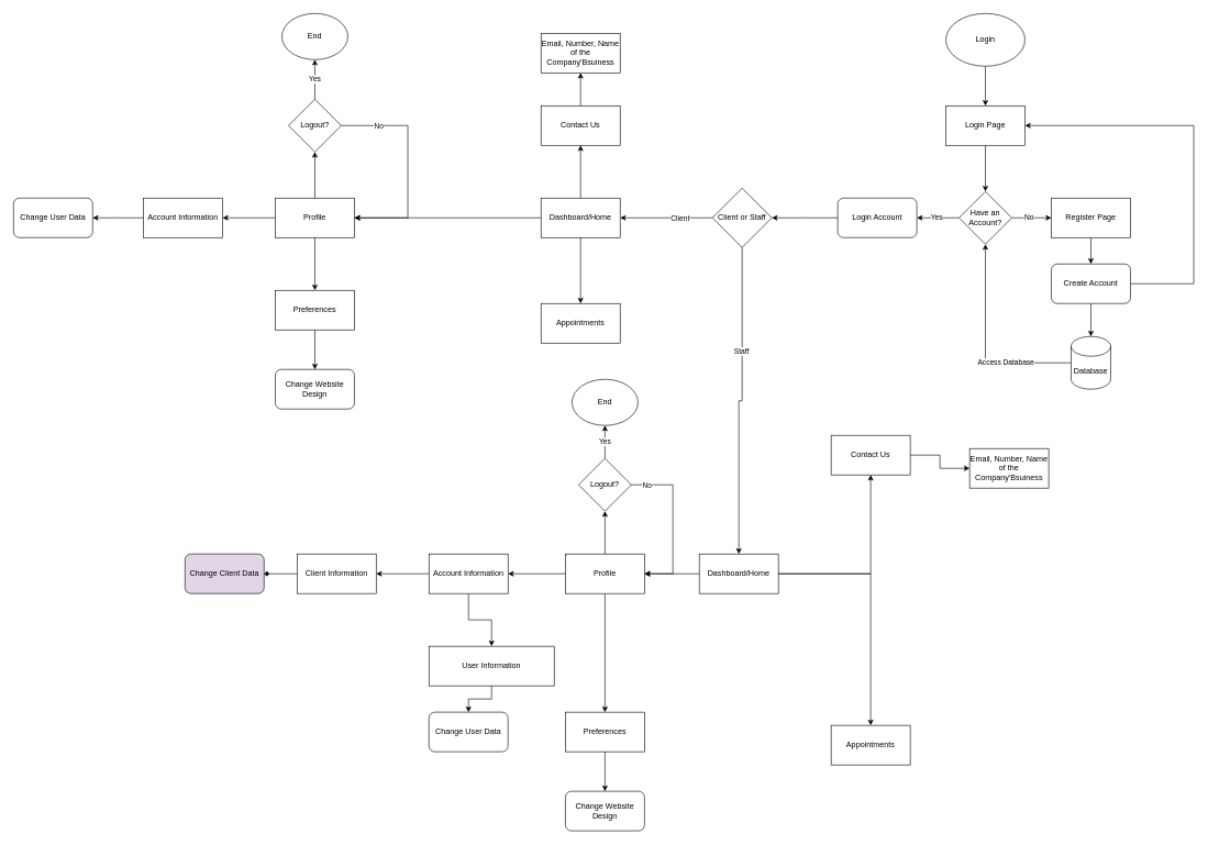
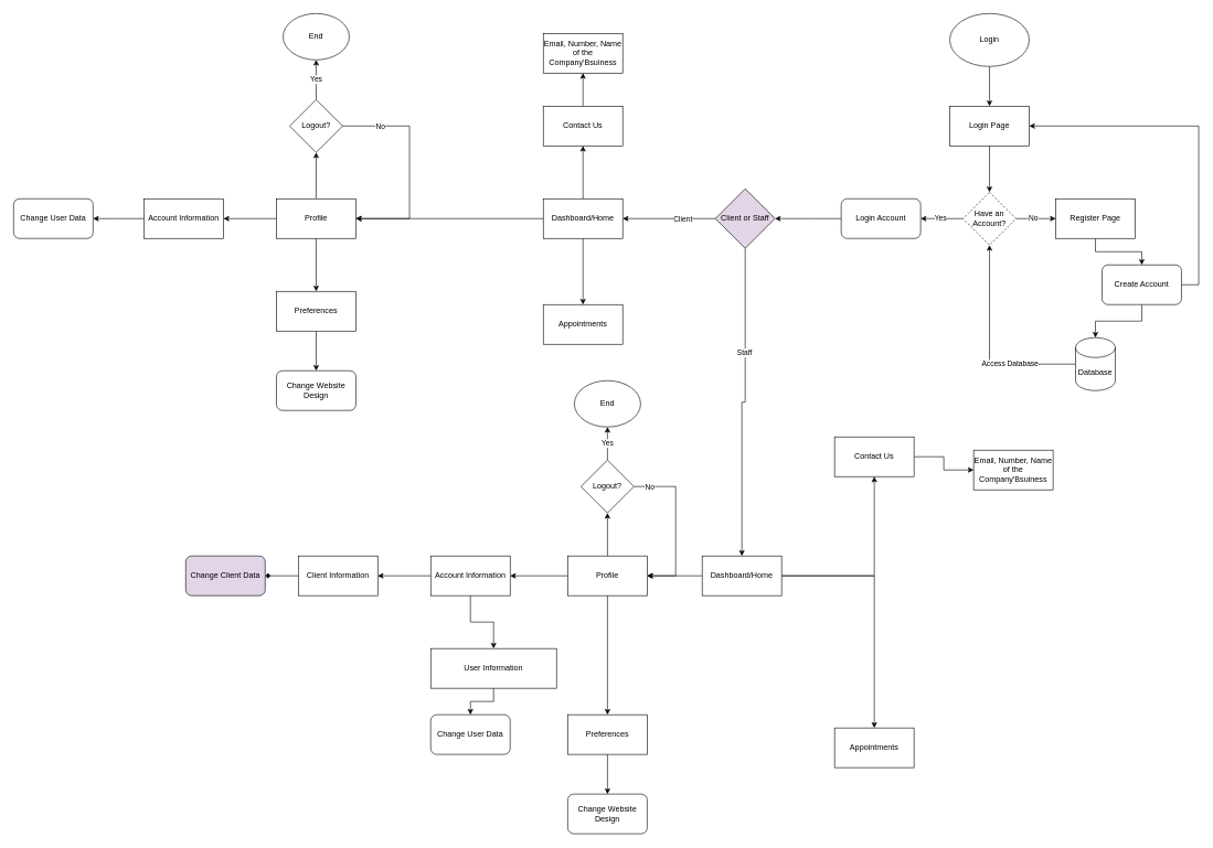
  <mxCell id="0" />
  <mxCell id="1" parent="0" />
  <mxCell id="2" value="" style="edgeStyle=orthogonalEdgeStyle;rounded=0;orthogonalLoop=1;jettySize=auto;html=1;" edge="1" parent="1" source="3" target="5"><mxGeometry relative="1" as="geometry" /></mxCell>
  <mxCell id="3" value="Login" style="ellipse;whiteSpace=wrap;html=1;" vertex="1" parent="1"><mxGeometry x="1434" y="20" width="120" height="80" as="geometry" /></mxCell>
  <mxCell id="4" value="" style="edgeStyle=orthogonalEdgeStyle;rounded=0;orthogonalLoop=1;jettySize=auto;html=1;" edge="1" parent="1" source="5" target="8"><mxGeometry relative="1" as="geometry" /></mxCell>
  <mxCell id="5" value="Login Page" style="rounded=0;whiteSpace=wrap;html=1;" vertex="1" parent="1"><mxGeometry x="1434" y="160" width="120" height="60" as="geometry" /></mxCell>
  <mxCell id="6" value="Yes" style="edgeStyle=orthogonalEdgeStyle;rounded=0;orthogonalLoop=1;jettySize=auto;html=1;entryX=1;entryY=0.5;entryDx=0;entryDy=0;" edge="1" parent="1" source="8" target="10"><mxGeometry x="0.062" relative="1" as="geometry"><mxPoint x="1394" y="330" as="targetPoint" /><mxPoint as="offset" /></mxGeometry></mxCell>
  <mxCell id="7" value="No" style="edgeStyle=orthogonalEdgeStyle;rounded=0;orthogonalLoop=1;jettySize=auto;html=1;" edge="1" parent="1" source="8" target="12"><mxGeometry x="-0.133" relative="1" as="geometry"><mxPoint as="offset" /></mxGeometry></mxCell>
- <mxCell id="8" value="Have an Account?" style="rhombus;whiteSpace=wrap;html=1;" vertex="1" parent="1"><mxGeometry x="1454" y="290" width="80" height="80" as="geometry" /></mxCell>
+ <mxCell id="8" value="Have an Account?" style="rhombus;whiteSpace=wrap;html=1;dashed=1;" vertex="1" parent="1"><mxGeometry x="1454" y="290" width="80" height="80" as="geometry" /></mxCell>
  <mxCell id="9" value="" style="edgeStyle=orthogonalEdgeStyle;rounded=0;orthogonalLoop=1;jettySize=auto;html=1;" edge="1" parent="1" source="10"><mxGeometry relative="1" as="geometry"><mxPoint x="1170" y="330" as="targetPoint" /></mxGeometry></mxCell>
  <mxCell id="10" value="Login Account" style="rounded=1;whiteSpace=wrap;html=1;" vertex="1" parent="1"><mxGeometry x="1270" y="300" width="120" height="60" as="geometry" /></mxCell>
  <mxCell id="11" value="" style="edgeStyle=orthogonalEdgeStyle;rounded=0;orthogonalLoop=1;jettySize=auto;html=1;" edge="1" parent="1" source="12" target="15"><mxGeometry relative="1" as="geometry" /></mxCell>
  <mxCell id="12" value="Register Page" style="whiteSpace=wrap;html=1;" vertex="1" parent="1"><mxGeometry x="1594" y="300" width="120" height="60" as="geometry" /></mxCell>
  <mxCell id="13" value="" style="edgeStyle=orthogonalEdgeStyle;rounded=0;orthogonalLoop=1;jettySize=auto;html=1;" edge="1" parent="1" source="15" target="17"><mxGeometry relative="1" as="geometry" /></mxCell>
  <mxCell id="14" style="edgeStyle=orthogonalEdgeStyle;rounded=0;orthogonalLoop=1;jettySize=auto;html=1;entryX=1;entryY=0.5;entryDx=0;entryDy=0;" edge="1" parent="1" source="15" target="5"><mxGeometry relative="1" as="geometry"><Array as="points"><mxPoint x="1810" y="430" /><mxPoint x="1810" y="190" /></Array></mxGeometry></mxCell>
- <mxCell id="15" value="Create Account" style="rounded=1;whiteSpace=wrap;html=1;" vertex="1" parent="1"><mxGeometry x="1594" y="400" width="120" height="60" as="geometry" /></mxCell>
+ <mxCell id="15" value="Create Account" style="rounded=1;whiteSpace=wrap;html=1;" vertex="1" parent="1"><mxGeometry x="1664" y="400" width="120" height="60" as="geometry" /></mxCell>
  <mxCell id="16" value="Access Database" style="edgeStyle=orthogonalEdgeStyle;rounded=0;orthogonalLoop=1;jettySize=auto;html=1;" edge="1" parent="1" source="17" target="8"><mxGeometry x="-0.364" relative="1" as="geometry"><mxPoint as="offset" /></mxGeometry></mxCell>
  <mxCell id="17" value="Database" style="shape=cylinder3;whiteSpace=wrap;html=1;boundedLbl=1;backgroundOutline=1;size=15;" vertex="1" parent="1"><mxGeometry x="1624" y="510" width="60" height="80" as="geometry" /></mxCell>
  <mxCell id="18" value="" style="edgeStyle=orthogonalEdgeStyle;rounded=0;orthogonalLoop=1;jettySize=auto;html=1;" edge="1" parent="1" source="21" target="25"><mxGeometry relative="1" as="geometry" /></mxCell>
  <mxCell id="19" value="" style="edgeStyle=orthogonalEdgeStyle;rounded=0;orthogonalLoop=1;jettySize=auto;html=1;" edge="1" parent="1" source="21" target="26"><mxGeometry relative="1" as="geometry" /></mxCell>
  <mxCell id="20" value="" style="edgeStyle=orthogonalEdgeStyle;rounded=0;orthogonalLoop=1;jettySize=auto;html=1;" edge="1" parent="1" source="21" target="28"><mxGeometry relative="1" as="geometry" /></mxCell>
  <mxCell id="21" value="Dashboard/Home" style="rounded=0;whiteSpace=wrap;html=1;" vertex="1" parent="1"><mxGeometry x="820" y="300" width="120" height="60" as="geometry" /></mxCell>
  <mxCell id="22" value="" style="edgeStyle=orthogonalEdgeStyle;rounded=0;orthogonalLoop=1;jettySize=auto;html=1;" edge="1" parent="1" source="25" target="32"><mxGeometry relative="1" as="geometry" /></mxCell>
  <mxCell id="23" value="" style="edgeStyle=orthogonalEdgeStyle;rounded=0;orthogonalLoop=1;jettySize=auto;html=1;" edge="1" parent="1" source="25" target="35"><mxGeometry relative="1" as="geometry" /></mxCell>
  <mxCell id="24" value="" style="edgeStyle=orthogonalEdgeStyle;rounded=0;orthogonalLoop=1;jettySize=auto;html=1;" edge="1" parent="1" source="25" target="37"><mxGeometry relative="1" as="geometry" /></mxCell>
  <mxCell id="25" value="Profile" style="rounded=0;whiteSpace=wrap;html=1;" vertex="1" parent="1"><mxGeometry x="417" y="300" width="120" height="60" as="geometry" /></mxCell>
  <mxCell id="26" value="Appointments" style="rounded=0;whiteSpace=wrap;html=1;" vertex="1" parent="1"><mxGeometry x="820" y="460" width="120" height="60" as="geometry" /></mxCell>
  <mxCell id="27" value="" style="edgeStyle=orthogonalEdgeStyle;rounded=0;orthogonalLoop=1;jettySize=auto;html=1;" edge="1" parent="1" source="28" target="40"><mxGeometry relative="1" as="geometry" /></mxCell>
  <mxCell id="28" value="Contact Us" style="rounded=0;whiteSpace=wrap;html=1;" vertex="1" parent="1"><mxGeometry x="820" y="160" width="120" height="60" as="geometry" /></mxCell>
  <mxCell id="29" value="Yes" style="edgeStyle=orthogonalEdgeStyle;rounded=0;orthogonalLoop=1;jettySize=auto;html=1;" edge="1" parent="1" source="32" target="33"><mxGeometry relative="1" as="geometry" /></mxCell>
  <mxCell id="30" style="edgeStyle=orthogonalEdgeStyle;rounded=0;orthogonalLoop=1;jettySize=auto;html=1;" edge="1" parent="1" source="32"><mxGeometry relative="1" as="geometry"><mxPoint x="537" y="330" as="targetPoint" /><Array as="points"><mxPoint x="618" y="190" /></Array></mxGeometry></mxCell>
  <mxCell id="31" value="No" style="edgeLabel;html=1;align=center;verticalAlign=middle;resizable=0;points=[];" vertex="1" connectable="0" parent="30"><mxGeometry x="-0.651" y="-1" relative="1" as="geometry"><mxPoint y="-1" as="offset" /></mxGeometry></mxCell>
  <mxCell id="32" value="Logout?" style="rhombus;whiteSpace=wrap;html=1;rounded=0;" vertex="1" parent="1"><mxGeometry x="437" y="150" width="80" height="80" as="geometry" /></mxCell>
  <mxCell id="33" value="End" style="ellipse;whiteSpace=wrap;html=1;" vertex="1" parent="1"><mxGeometry x="427" y="20" width="100" height="70" as="geometry" /></mxCell>
  <mxCell id="34" value="" style="edgeStyle=orthogonalEdgeStyle;rounded=0;orthogonalLoop=1;jettySize=auto;html=1;" edge="1" parent="1" source="35"><mxGeometry relative="1" as="geometry"><mxPoint x="140" y="330" as="targetPoint" /></mxGeometry></mxCell>
  <mxCell id="35" value="Account Information" style="rounded=0;whiteSpace=wrap;html=1;" vertex="1" parent="1"><mxGeometry x="217" y="300" width="120" height="60" as="geometry" /></mxCell>
  <mxCell id="36" value="" style="edgeStyle=orthogonalEdgeStyle;rounded=0;orthogonalLoop=1;jettySize=auto;html=1;" edge="1" parent="1" source="37" target="39"><mxGeometry relative="1" as="geometry" /></mxCell>
  <mxCell id="37" value="Preferences" style="rounded=0;whiteSpace=wrap;html=1;" vertex="1" parent="1"><mxGeometry x="417" y="440" width="120" height="60" as="geometry" /></mxCell>
  <mxCell id="38" value="Change User Data" style="rounded=1;whiteSpace=wrap;html=1;" vertex="1" parent="1"><mxGeometry x="20" y="300" width="120" height="60" as="geometry" /></mxCell>
  <mxCell id="39" value="Change Website Design" style="rounded=1;whiteSpace=wrap;html=1;" vertex="1" parent="1"><mxGeometry x="417" y="560" width="120" height="60" as="geometry" /></mxCell>
  <mxCell id="40" value="Email, Number, Name of the Company'Bsuiness" style="rounded=0;whiteSpace=wrap;html=1;" vertex="1" parent="1"><mxGeometry x="820" y="50" width="120" height="60" as="geometry" /></mxCell>
  <mxCell id="41" style="edgeStyle=orthogonalEdgeStyle;rounded=0;orthogonalLoop=1;jettySize=auto;html=1;entryX=1;entryY=0.5;entryDx=0;entryDy=0;" edge="1" parent="1" source="45" target="21"><mxGeometry relative="1" as="geometry" /></mxCell>
  <mxCell id="42" value="Client" style="edgeLabel;html=1;align=center;verticalAlign=middle;resizable=0;points=[];" vertex="1" connectable="0" parent="41"><mxGeometry x="-0.52" y="1" relative="1" as="geometry"><mxPoint x="-16" y="-1" as="offset" /></mxGeometry></mxCell>
  <mxCell id="43" style="edgeStyle=orthogonalEdgeStyle;rounded=0;orthogonalLoop=1;jettySize=auto;html=1;" edge="1" parent="1" source="45" target="49"><mxGeometry relative="1" as="geometry" /></mxCell>
  <mxCell id="44" value="Staff" style="edgeLabel;html=1;align=center;verticalAlign=middle;resizable=0;points=[];" vertex="1" connectable="0" parent="43"><mxGeometry x="-0.332" y="-2" relative="1" as="geometry"><mxPoint as="offset" /></mxGeometry></mxCell>
- <mxCell id="45" value="Client or Staff" style="rhombus;whiteSpace=wrap;html=1;" vertex="1" parent="1"><mxGeometry y="285" width="90" height="90" as="geometry" x="1080" /></mxCell>
+ <mxCell id="45" value="Client or Staff" style="rhombus;whiteSpace=wrap;html=1;fillColor=#e1d5e7;" vertex="1" parent="1"><mxGeometry y="285" width="90" height="90" as="geometry" x="1080" /></mxCell>
  <mxCell id="46" value="" style="edgeStyle=orthogonalEdgeStyle;rounded=0;orthogonalLoop=1;jettySize=auto;html=1;" edge="1" parent="1" source="49" target="53"><mxGeometry relative="1" as="geometry" /></mxCell>
  <mxCell id="47" value="" style="edgeStyle=orthogonalEdgeStyle;rounded=0;orthogonalLoop=1;jettySize=auto;html=1;" edge="1" parent="1" source="49" target="54"><mxGeometry relative="1" as="geometry" /></mxCell>
  <mxCell id="48" value="" style="edgeStyle=orthogonalEdgeStyle;rounded=0;orthogonalLoop=1;jettySize=auto;html=1;" edge="1" parent="1" source="49" target="56"><mxGeometry relative="1" as="geometry" /></mxCell>
  <mxCell id="49" value="Dashboard/Home" style="rounded=0;whiteSpace=wrap;html=1;" vertex="1" parent="1"><mxGeometry x="1060" y="840" width="120" height="60" as="geometry" /></mxCell>
  <mxCell id="50" value="" style="edgeStyle=orthogonalEdgeStyle;rounded=0;orthogonalLoop=1;jettySize=auto;html=1;" edge="1" parent="1" source="53" target="60"><mxGeometry relative="1" as="geometry" /></mxCell>
  <mxCell id="51" value="" style="edgeStyle=orthogonalEdgeStyle;rounded=0;orthogonalLoop=1;jettySize=auto;html=1;" edge="1" parent="1" source="53" target="64"><mxGeometry relative="1" as="geometry" /></mxCell>
  <mxCell id="52" value="" style="edgeStyle=orthogonalEdgeStyle;rounded=0;orthogonalLoop=1;jettySize=auto;html=1;" edge="1" parent="1" source="53" target="66"><mxGeometry relative="1" as="geometry" /></mxCell>
  <mxCell id="53" value="Profile" style="rounded=0;whiteSpace=wrap;html=1;" vertex="1" parent="1"><mxGeometry x="857" y="840" width="120" height="60" as="geometry" /></mxCell>
  <mxCell id="54" value="Appointments" style="rounded=0;whiteSpace=wrap;html=1;" vertex="1" parent="1"><mxGeometry x="1260" y="1100" width="120" height="60" as="geometry" /></mxCell>
  <mxCell id="55" value="" style="edgeStyle=orthogonalEdgeStyle;rounded=0;orthogonalLoop=1;jettySize=auto;html=1;" edge="1" parent="1" source="56" target="68"><mxGeometry relative="1" as="geometry" /></mxCell>
  <mxCell id="56" value="Contact Us" style="rounded=0;whiteSpace=wrap;html=1;" vertex="1" parent="1"><mxGeometry x="1260" y="660" width="120" height="60" as="geometry" /></mxCell>
  <mxCell id="57" value="Yes" style="edgeStyle=orthogonalEdgeStyle;rounded=0;orthogonalLoop=1;jettySize=auto;html=1;" edge="1" parent="1" source="60" target="61"><mxGeometry relative="1" as="geometry" /></mxCell>
  <mxCell id="58" style="edgeStyle=orthogonalEdgeStyle;rounded=0;orthogonalLoop=1;jettySize=auto;html=1;entryX=1;entryY=0.5;entryDx=0;entryDy=0;" edge="1" parent="1" source="60" target="53"><mxGeometry relative="1" as="geometry"><mxPoint x="1010" y="980" as="targetPoint" /><Array as="points"><mxPoint x="1020" y="735" /><mxPoint x="1020" y="870" /></Array></mxGeometry></mxCell>
  <mxCell id="59" value="No" style="edgeLabel;html=1;align=center;verticalAlign=middle;resizable=0;points=[];" vertex="1" connectable="0" parent="58"><mxGeometry x="-0.651" y="-1" relative="1" as="geometry"><mxPoint x="-19" y="-1" as="offset" /></mxGeometry></mxCell>
  <mxCell id="60" value="Logout?" style="rhombus;whiteSpace=wrap;html=1;rounded=0;" vertex="1" parent="1"><mxGeometry x="877" y="695" width="80" height="80" as="geometry" /></mxCell>
  <mxCell id="61" value="End" style="ellipse;whiteSpace=wrap;html=1;" vertex="1" parent="1"><mxGeometry x="867" y="575" width="100" height="70" as="geometry" /></mxCell>
  <mxCell id="62" value="" style="edgeStyle=orthogonalEdgeStyle;rounded=0;orthogonalLoop=1;jettySize=auto;html=1;" edge="1" parent="1" source="64" target="70"><mxGeometry relative="1" as="geometry" /></mxCell>
  <mxCell id="63" value="" style="edgeStyle=orthogonalEdgeStyle;rounded=0;orthogonalLoop=1;jettySize=auto;html=1;" edge="1" parent="1" source="64" target="72"><mxGeometry relative="1" as="geometry" /></mxCell>
  <mxCell id="64" value="Account Information" style="rounded=0;whiteSpace=wrap;html=1;" vertex="1" parent="1"><mxGeometry x="650" y="840" width="120" height="60" as="geometry" /></mxCell>
  <mxCell id="65" value="" style="edgeStyle=orthogonalEdgeStyle;rounded=0;orthogonalLoop=1;jettySize=auto;html=1;" edge="1" parent="1" source="66" target="67"><mxGeometry relative="1" as="geometry" /></mxCell>
  <mxCell id="66" value="Preferences" style="rounded=0;whiteSpace=wrap;html=1;" vertex="1" parent="1"><mxGeometry x="857" y="1080" width="120" height="60" as="geometry" /></mxCell>
  <mxCell id="67" value="Change Website Design" style="rounded=1;whiteSpace=wrap;html=1;" vertex="1" parent="1"><mxGeometry x="857" y="1200" width="120" height="60" as="geometry" /></mxCell>
  <mxCell id="68" value="Email, Number, Name of the Company'Bsuiness" style="rounded=0;whiteSpace=wrap;html=1;" vertex="1" parent="1"><mxGeometry x="1470" y="680" width="120" height="60" as="geometry" /></mxCell>
  <mxCell id="69" value="" style="edgeStyle=orthogonalEdgeStyle;rounded=0;orthogonalLoop=1;jettySize=auto;html=1;endArrow=diamond;" edge="1" parent="1" source="70" target="73"><mxGeometry relative="1" as="geometry" /></mxCell>
  <mxCell id="70" value="Client Information" style="whiteSpace=wrap;html=1;rounded=0;" vertex="1" parent="1"><mxGeometry x="450" y="840" width="120" height="60" as="geometry" /></mxCell>
  <mxCell id="71" value="" style="edgeStyle=orthogonalEdgeStyle;rounded=0;orthogonalLoop=1;jettySize=auto;html=1;" edge="1" parent="1" source="72" target="74"><mxGeometry relative="1" as="geometry" /></mxCell>
  <mxCell id="72" value="User Information" style="whiteSpace=wrap;html=1;rounded=0;" vertex="1" parent="1"><mxGeometry x="650" y="980" width="190" height="60" as="geometry" /></mxCell>
  <mxCell id="73" value="Change Client Data" style="rounded=1;whiteSpace=wrap;html=1;fillColor=#e1d5e7;" vertex="1" parent="1"><mxGeometry x="280" y="840" width="120" height="60" as="geometry" /></mxCell>
  <mxCell id="74" value="Change User Data" style="rounded=1;whiteSpace=wrap;html=1;" vertex="1" parent="1"><mxGeometry x="650" y="1080" width="120" height="60" as="geometry" /></mxCell>
